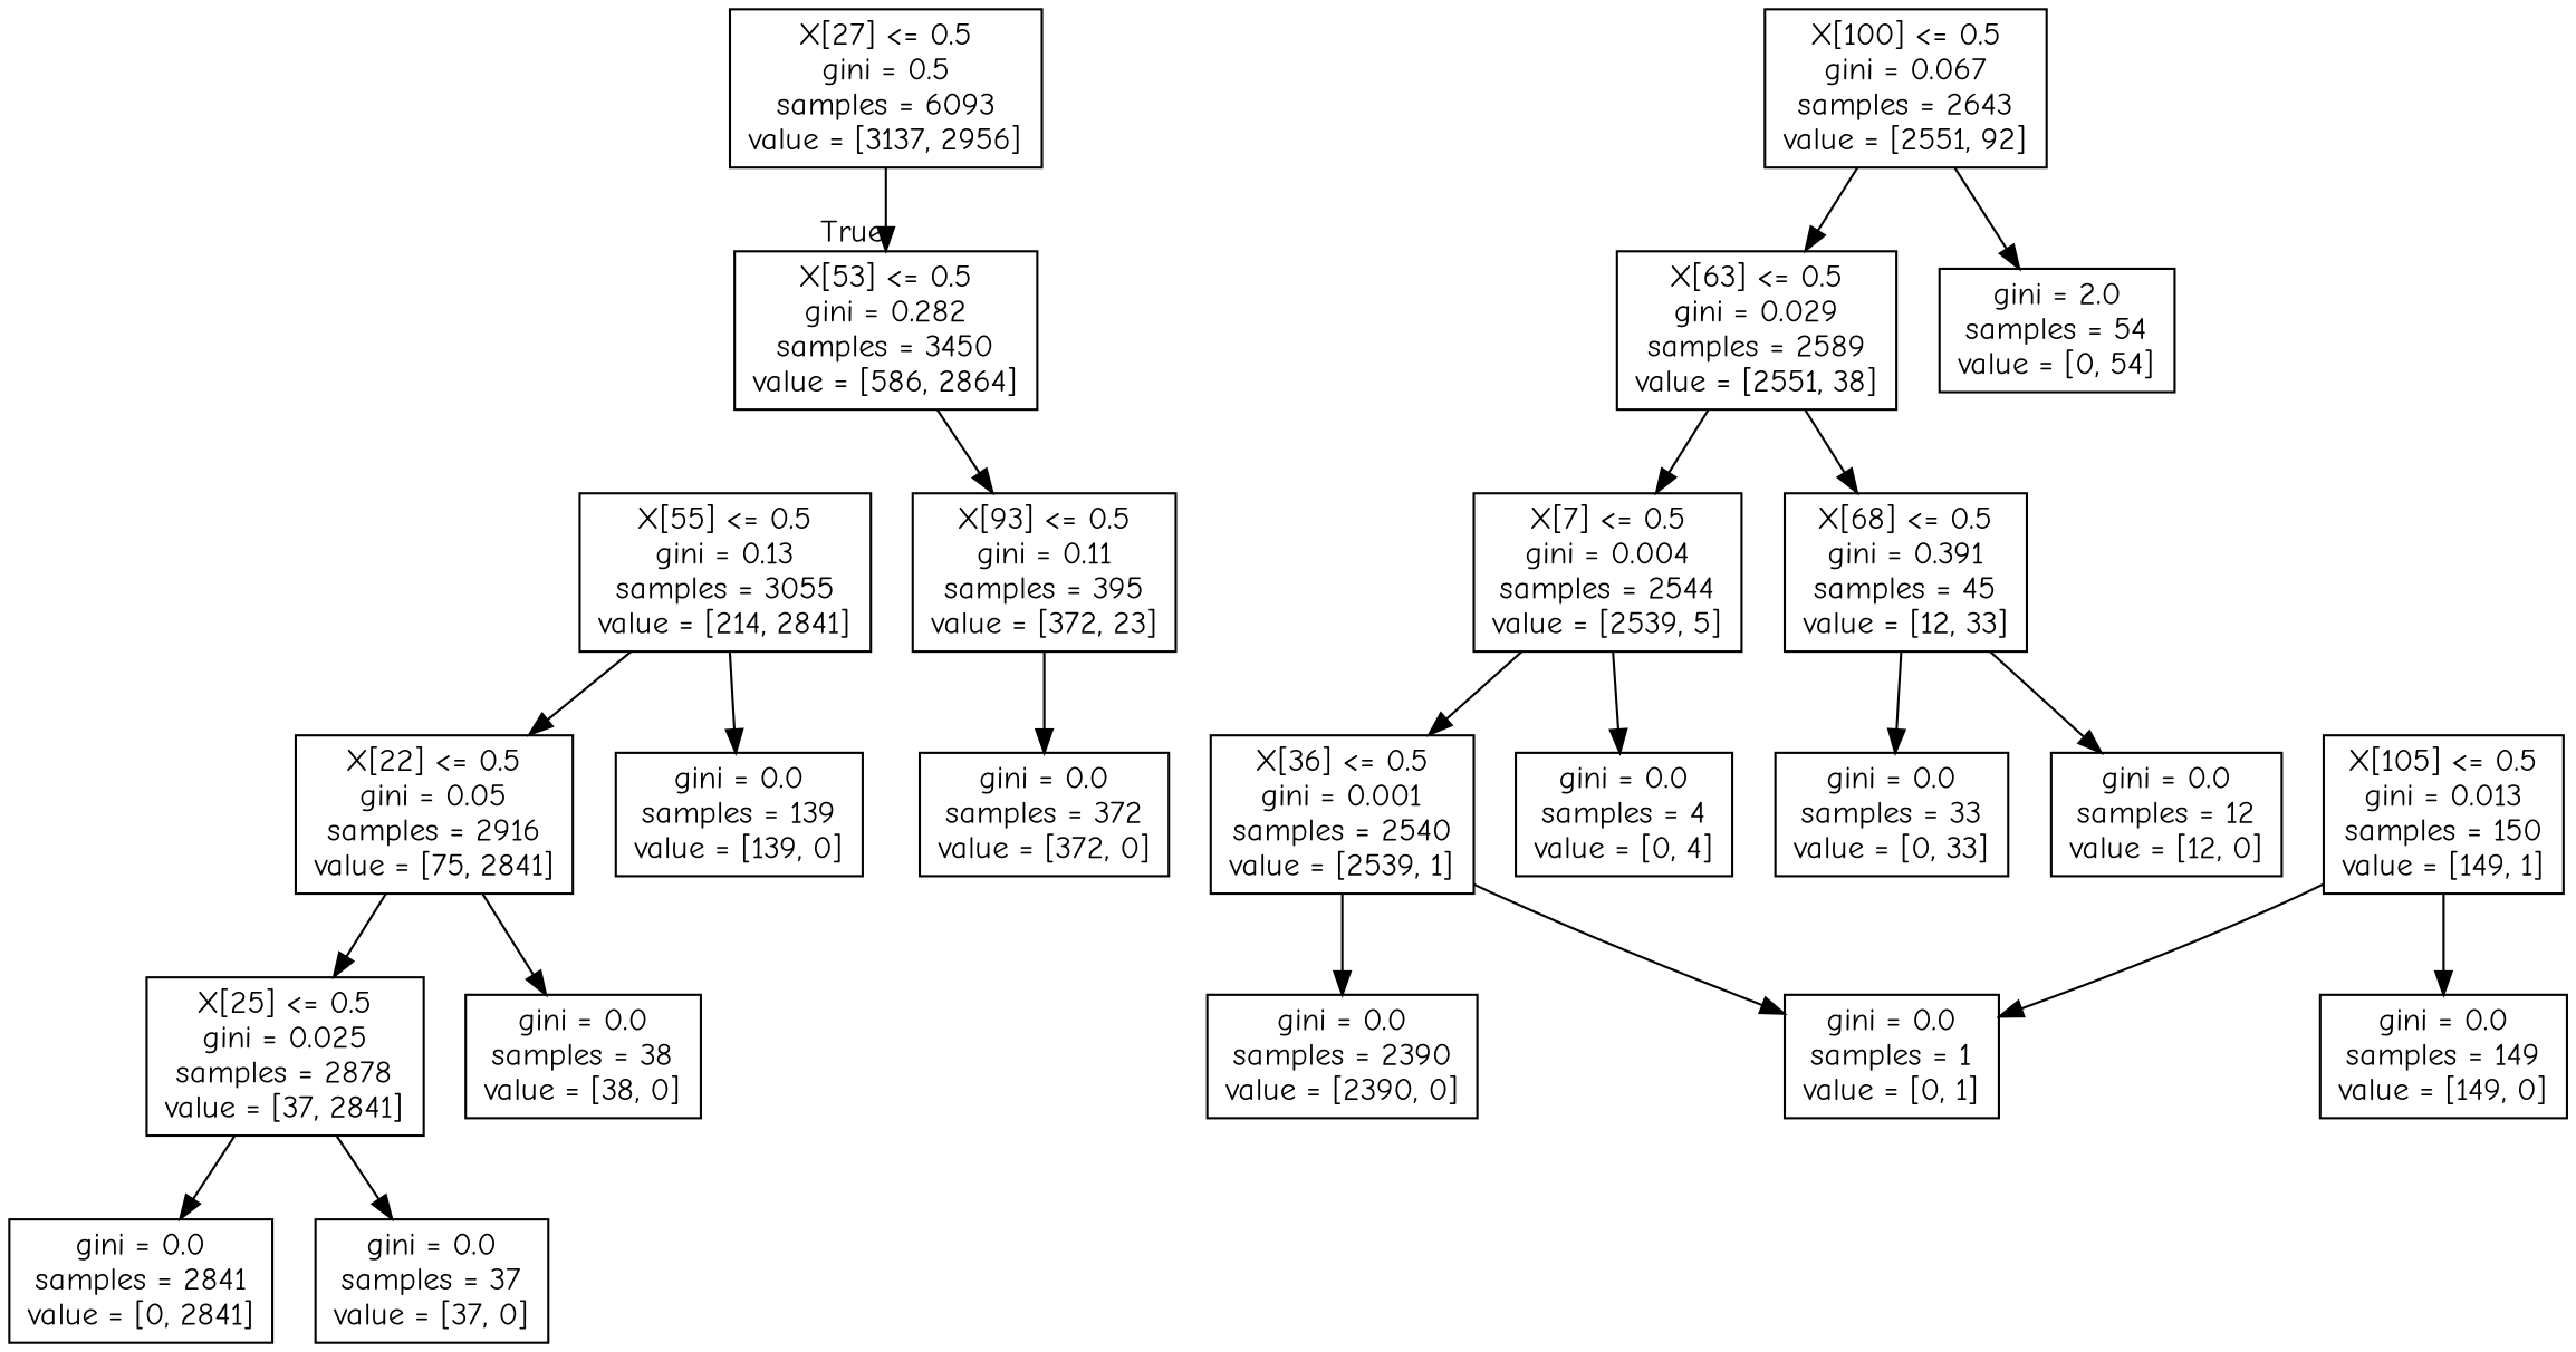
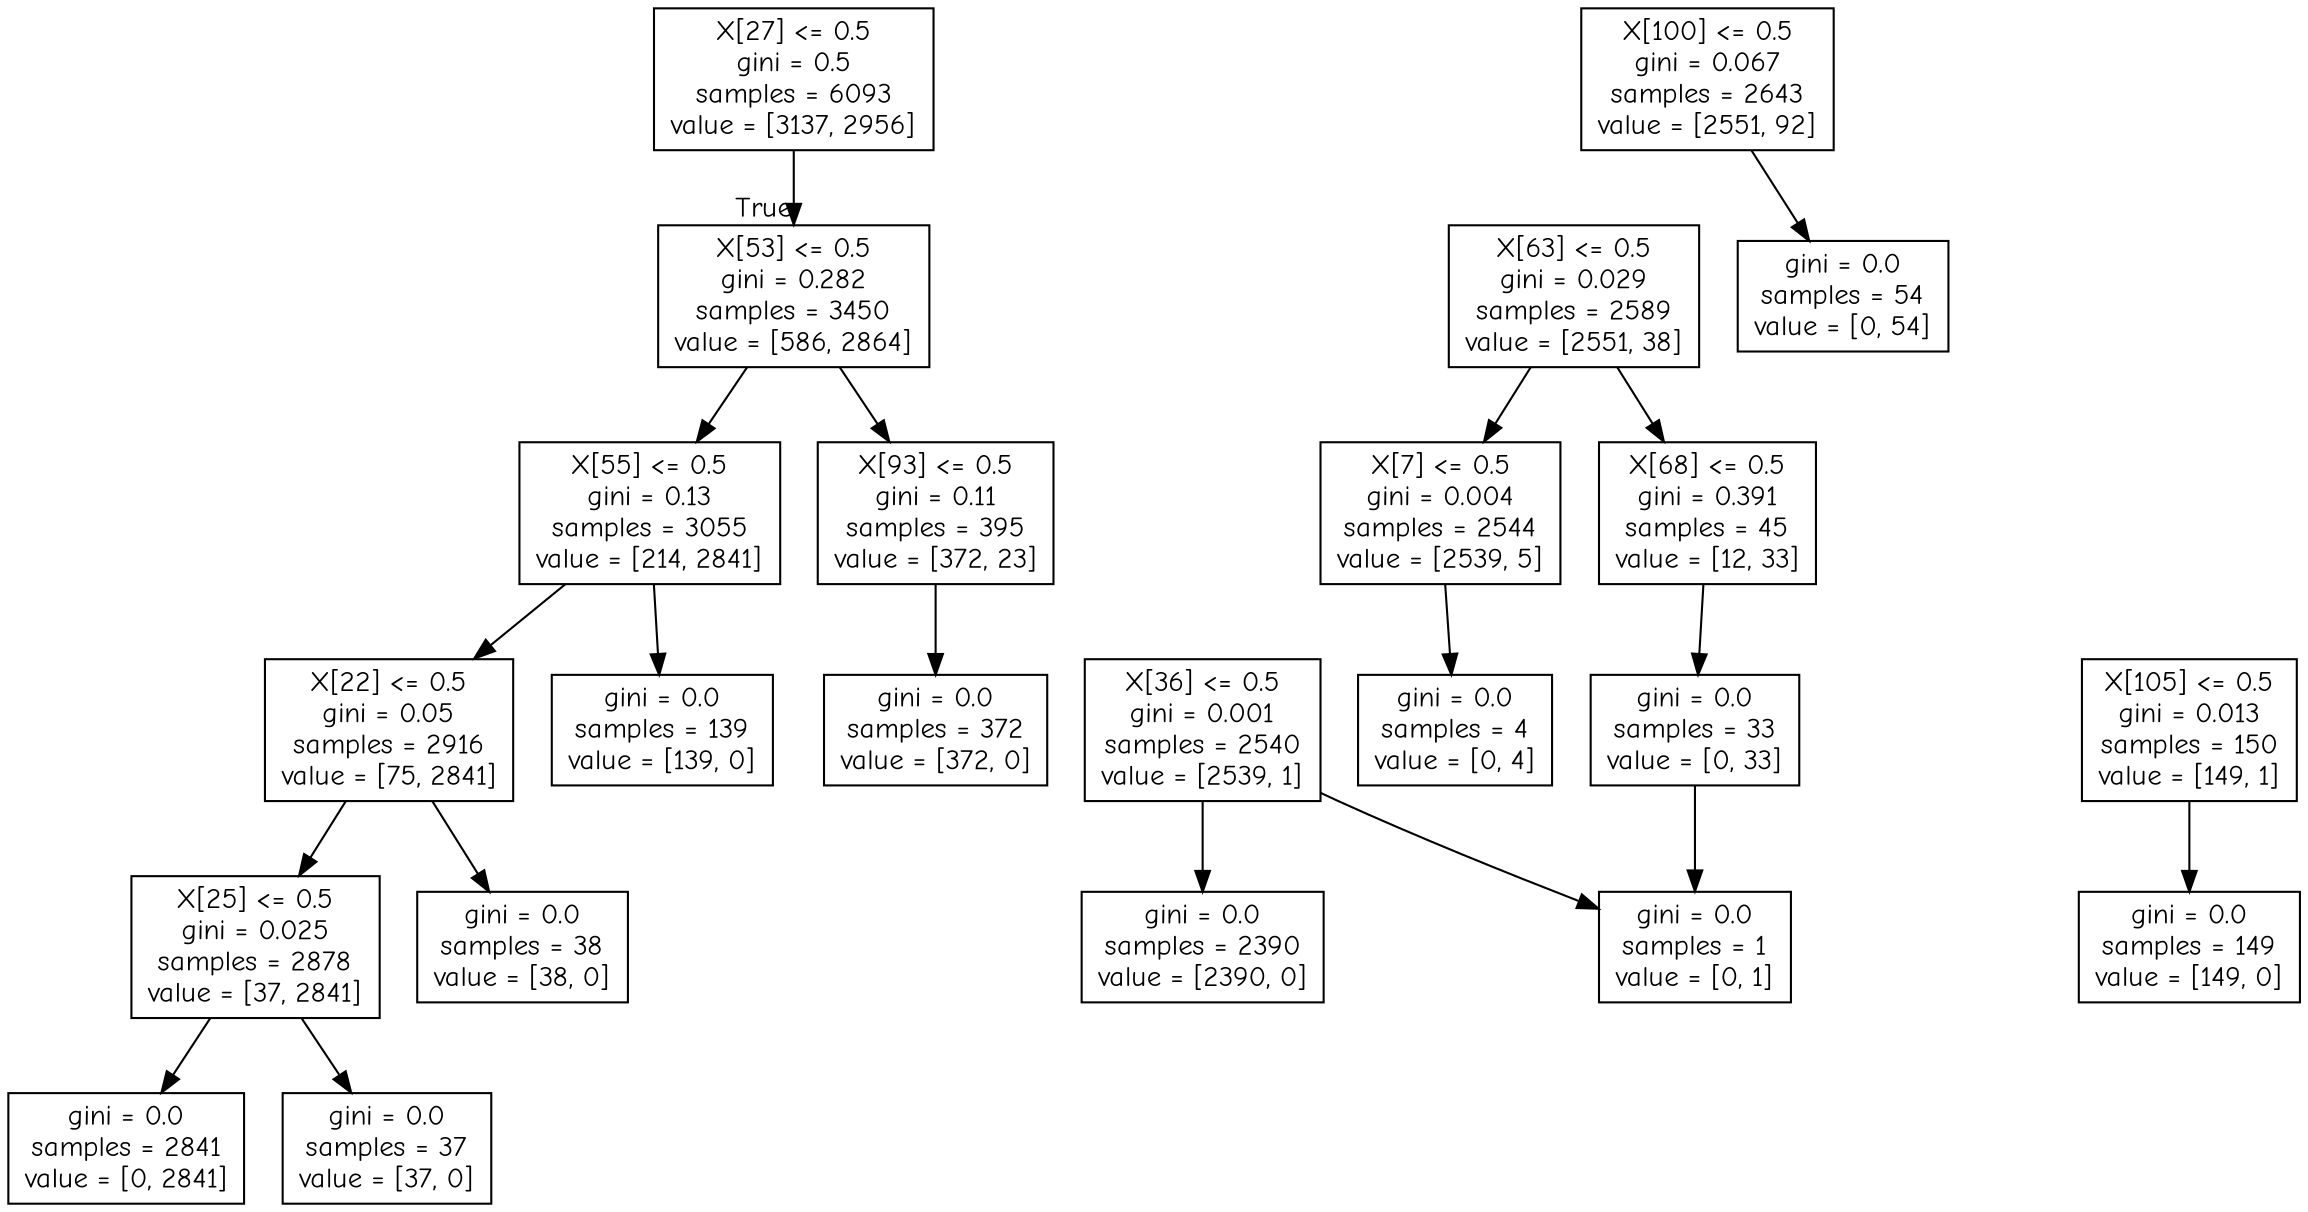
  digraph {
    fontname="Comic Neue"
    node [fontname="Comic Neue" shape=box]
    edge [fontname="Comic Neue"]
    n1 [label="X[27] <= 0.5\ngini = 0.5\nsamples = 6093\nvalue = [3137, 2956]"]
    n2 [label="X[53] <= 0.5\ngini = 0.282\nsamples = 3450\nvalue = [586, 2864]"]
    n3 [label="X[55] <= 0.5\ngini = 0.13\nsamples = 3055\nvalue = [214, 2841]"]
    n4 [label="X[93] <= 0.5\ngini = 0.11\nsamples = 395\nvalue = [372, 23]"]
    n5 [label="X[100] <= 0.5\ngini = 0.067\nsamples = 2643\nvalue = [2551, 92]"]
    n6 [label="X[63] <= 0.5\ngini = 0.029\nsamples = 2589\nvalue = [2551, 38]"]
-   n7 [label="gini = 2.0\nsamples = 54\nvalue = [0, 54]"]
+   n7 [label="gini = 0.0\nsamples = 54\nvalue = [0, 54]"]
    n8 [label="X[22] <= 0.5\ngini = 0.05\nsamples = 2916\nvalue = [75, 2841]"]
    n9 [label="gini = 0.0\nsamples = 139\nvalue = [139, 0]"]
    n10 [label="gini = 0.0\nsamples = 372\nvalue = [372, 0]"]
    n11 [label="X[25] <= 0.5\ngini = 0.025\nsamples = 2878\nvalue = [37, 2841]"]
    n12 [label="gini = 0.0\nsamples = 38\nvalue = [38, 0]"]
    n13 [label="gini = 0.0\nsamples = 2841\nvalue = [0, 2841]"]
    n14 [label="gini = 0.0\nsamples = 37\nvalue = [37, 0]"]
    n15 [label="X[7] <= 0.5\ngini = 0.004\nsamples = 2544\nvalue = [2539, 5]"]
    n16 [label="X[68] <= 0.5\ngini = 0.391\nsamples = 45\nvalue = [12, 33]"]
    n17 [label="X[36] <= 0.5\ngini = 0.001\nsamples = 2540\nvalue = [2539, 1]"]
    n18 [label="gini = 0.0\nsamples = 4\nvalue = [0, 4]"]
    n19 [label="gini = 0.0\nsamples = 33\nvalue = [0, 33]"]
-   n20 [label="gini = 0.0\nsamples = 12\nvalue = [12, 0]"]
    n21 [label="gini = 0.0\nsamples = 2390\nvalue = [2390, 0]"]
    n22 [label="gini = 0.0\nsamples = 1\nvalue = [0, 1]"]
    n23 [label="X[105] <= 0.5\ngini = 0.013\nsamples = 150\nvalue = [149, 1]"]
    n24 [label="gini = 0.0\nsamples = 149\nvalue = [149, 0]"]
    n1 -> n2 [headlabel=True labelangle=45 labeldistance=2.5]
+   n2 -> n3
    n2 -> n4
    n3 -> n8
    n3 -> n9
    n4 -> n10
-   n5 -> n6
    n5 -> n7
    n6 -> n15
    n6 -> n16
    n8 -> n11
    n8 -> n12
    n11 -> n13
    n11 -> n14
-   n15 -> n17
    n15 -> n18
    n16 -> n19
-   n16 -> n20
    n17 -> n21
    n17 -> n22
-   n23 -> n22
+   n19 -> n22
    n23 -> n24
  }
